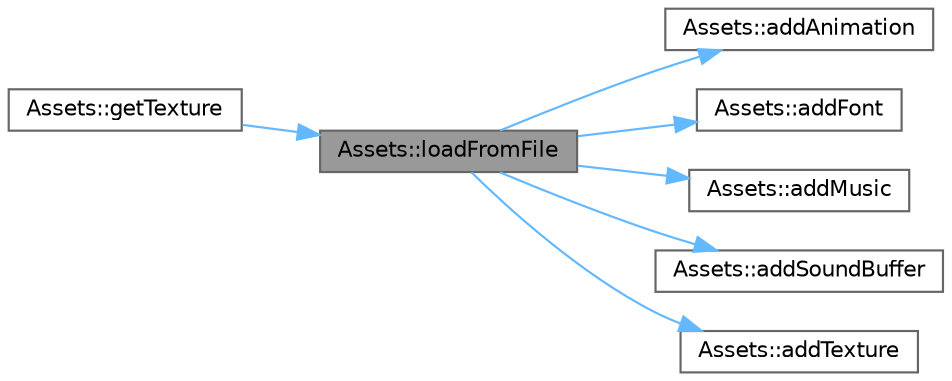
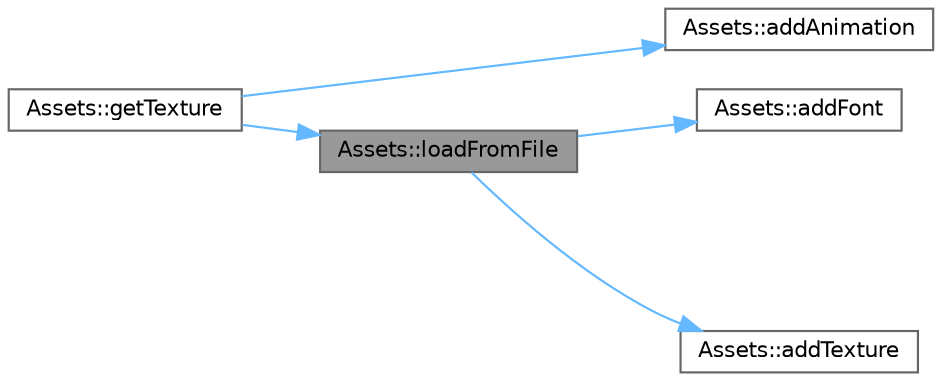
  digraph {
    rankdir=LR
    node [color=grey40 fillcolor=white fontname=Helvetica fontsize=10 shape=box style=filled]
    edge [color=steelblue1 fontname=Helvetica fontsize=10 labelfontname=Helvetica labelfontsize=10 style=solid]
    n1 [color=gray40 fillcolor=grey60 fontcolor=black height=0.2 label="Assets::loadFromFile" width=0.4]
    n2 [height=0.2 label="Assets::addAnimation" width=0.4]
    n3 [height=0.2 label="Assets::addFont" width=0.4]
-   n4 [height=0.2 label="Assets::addMusic" width=0.4]
-   n5 [height=0.2 label="Assets::addSoundBuffer" width=0.4]
    n6 [height=0.2 label="Assets::addTexture" width=0.4]
    n7 [height=0.2 label="Assets::getTexture" width=0.4]
-   n1 -> n2
+   n7 -> n2
    n1 -> n3
-   n1 -> n4
-   n1 -> n5
    n1 -> n6
    n7 -> n1
  }
